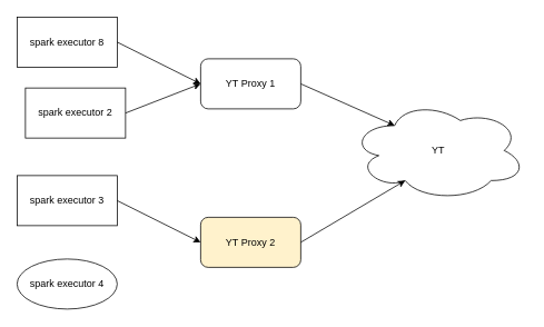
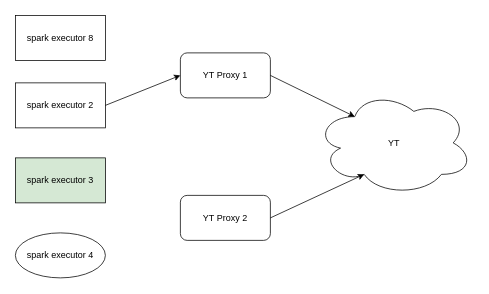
  <mxCell id="0" />
  <mxCell id="1" parent="0" />
  <mxCell id="2" value="spark executor 8" style="rounded=0;whiteSpace=wrap;html=1;" vertex="1" parent="1"><mxGeometry x="20" y="20" width="120" height="60" as="geometry" /></mxCell>
- <mxCell id="3" value="spark executor 2" style="rounded=0;whiteSpace=wrap;html=1;" vertex="1" parent="1"><mxGeometry x="30" y="105" width="120" height="60" as="geometry" /></mxCell>
- <mxCell id="4" value="spark executor 3" style="rounded=0;whiteSpace=wrap;html=1;" vertex="1" parent="1"><mxGeometry x="20" y="210" width="120" height="60" as="geometry" /></mxCell>
+ <mxCell id="3" value="spark executor 2" style="rounded=0;whiteSpace=wrap;html=1;" vertex="1" parent="1"><mxGeometry x="20" y="110" width="120" height="60" as="geometry" /></mxCell>
+ <mxCell id="4" value="spark executor 3" style="rounded=0;whiteSpace=wrap;html=1;fillColor=#d5e8d4;" vertex="1" parent="1"><mxGeometry x="20" y="210" width="120" height="60" as="geometry" /></mxCell>
  <mxCell id="5" value="spark executor 4" style="ellipse;whiteSpace=wrap;html=1;" vertex="1" parent="1"><mxGeometry x="20" y="310" width="120" height="60" as="geometry" /></mxCell>
  <mxCell id="6" value="YT Proxy 1" style="rounded=1;whiteSpace=wrap;html=1;" vertex="1" parent="1"><mxGeometry x="240" y="70" width="120" height="60" as="geometry" /></mxCell>
- <mxCell id="7" value="YT Proxy 2" style="rounded=1;whiteSpace=wrap;html=1;fillColor=#fff2cc;" vertex="1" parent="1"><mxGeometry x="240" y="260" width="120" height="60" as="geometry" /></mxCell>
- <mxCell id="8" value="YT" style="ellipse;shape=cloud;whiteSpace=wrap;html=1;" vertex="1" parent="1"><mxGeometry x="420" y="120" width="210" height="120" as="geometry" /></mxCell>
- <mxCell id="9" value="" style="endArrow=classic;html=1;exitX=1;exitY=0.5;exitDx=0;exitDy=0;entryX=0;entryY=0.5;entryDx=0;entryDy=0;" edge="1" parent="1" source="2" target="6"><mxGeometry width="50" height="50" relative="1" as="geometry"><mxPoint x="180" y="40" as="sourcePoint" /><mxPoint x="240" y="-10" as="targetPoint" /></mxGeometry></mxCell>
+ <mxCell id="7" value="YT Proxy 2" style="rounded=1;whiteSpace=wrap;html=1;" vertex="1" parent="1"><mxGeometry x="240" y="260" width="120" height="60" as="geometry" /></mxCell>
+ <mxCell id="8" value="YT" style="ellipse;shape=cloud;whiteSpace=wrap;html=1;" vertex="1" parent="1"><mxGeometry x="420" y="120" width="210" height="140" as="geometry" /></mxCell>
  <mxCell id="10" value="" style="endArrow=classic;html=1;exitX=1;exitY=0.5;exitDx=0;exitDy=0;entryX=0;entryY=0.5;entryDx=0;entryDy=0;" edge="1" parent="1" source="3" target="6"><mxGeometry width="50" height="50" relative="1" as="geometry"><mxPoint x="100" y="230" as="sourcePoint" /><mxPoint x="150" y="180" as="targetPoint" /></mxGeometry></mxCell>
- <mxCell id="11" value="" style="endArrow=classic;html=1;exitX=1;exitY=0.5;exitDx=0;exitDy=0;entryX=0;entryY=0.5;entryDx=0;entryDy=0;" edge="1" parent="1" source="4" target="7"><mxGeometry width="50" height="50" relative="1" as="geometry"><mxPoint x="280" y="210" as="sourcePoint" /><mxPoint x="330" y="160" as="targetPoint" /></mxGeometry></mxCell>
  <mxCell id="12" value="" style="endArrow=classic;html=1;exitX=1;exitY=0.5;exitDx=0;exitDy=0;entryX=0.25;entryY=0.25;entryDx=0;entryDy=0;entryPerimeter=0;" edge="1" parent="1" source="6" target="8"><mxGeometry width="50" height="50" relative="1" as="geometry"><mxPoint x="490" y="80" as="sourcePoint" /><mxPoint x="540" y="30" as="targetPoint" /></mxGeometry></mxCell>
  <mxCell id="13" value="" style="endArrow=classic;html=1;exitX=1;exitY=0.5;exitDx=0;exitDy=0;entryX=0.31;entryY=0.8;entryDx=0;entryDy=0;entryPerimeter=0;" edge="1" parent="1" source="7" target="8"><mxGeometry width="50" height="50" relative="1" as="geometry"><mxPoint x="570" y="350" as="sourcePoint" /><mxPoint x="620" y="300" as="targetPoint" /></mxGeometry></mxCell>
